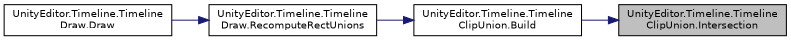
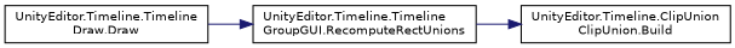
  digraph {
    rankdir=RL
    node [color=black fillcolor=white fontname=Helvetica fontsize=10 shape=record style=filled]
    edge [color=midnightblue dir=back fontname=Helvetica fontsize=10 labelfontname=Helvetica labelfontsize=10 style=solid]
-   n1 [fillcolor=grey75 fontcolor=black height=0.2 label="UnityEditor.Timeline.Timeline\lClipUnion.Intersection" width=0.4]
-   n2 [height=0.2 label="UnityEditor.Timeline.Timeline\lClipUnion.Build" width=0.4]
-   n3 [height=0.2 label="UnityEditor.Timeline.Timeline\lDraw.RecomputeRectUnions" width=0.4]
+   n2 [height=0.2 label="UnityEditor.Timeline.ClipUnion\lClipUnion.Build" width=0.4]
+   n3 [height=0.2 label="UnityEditor.Timeline.Timeline\lGroupGUI.RecomputeRectUnions" width=0.4]
    n4 [height=0.2 label="UnityEditor.Timeline.Timeline\lDraw.Draw" width=0.4]
-   n1 -> n2
    n2 -> n3
    n3 -> n4
  }
